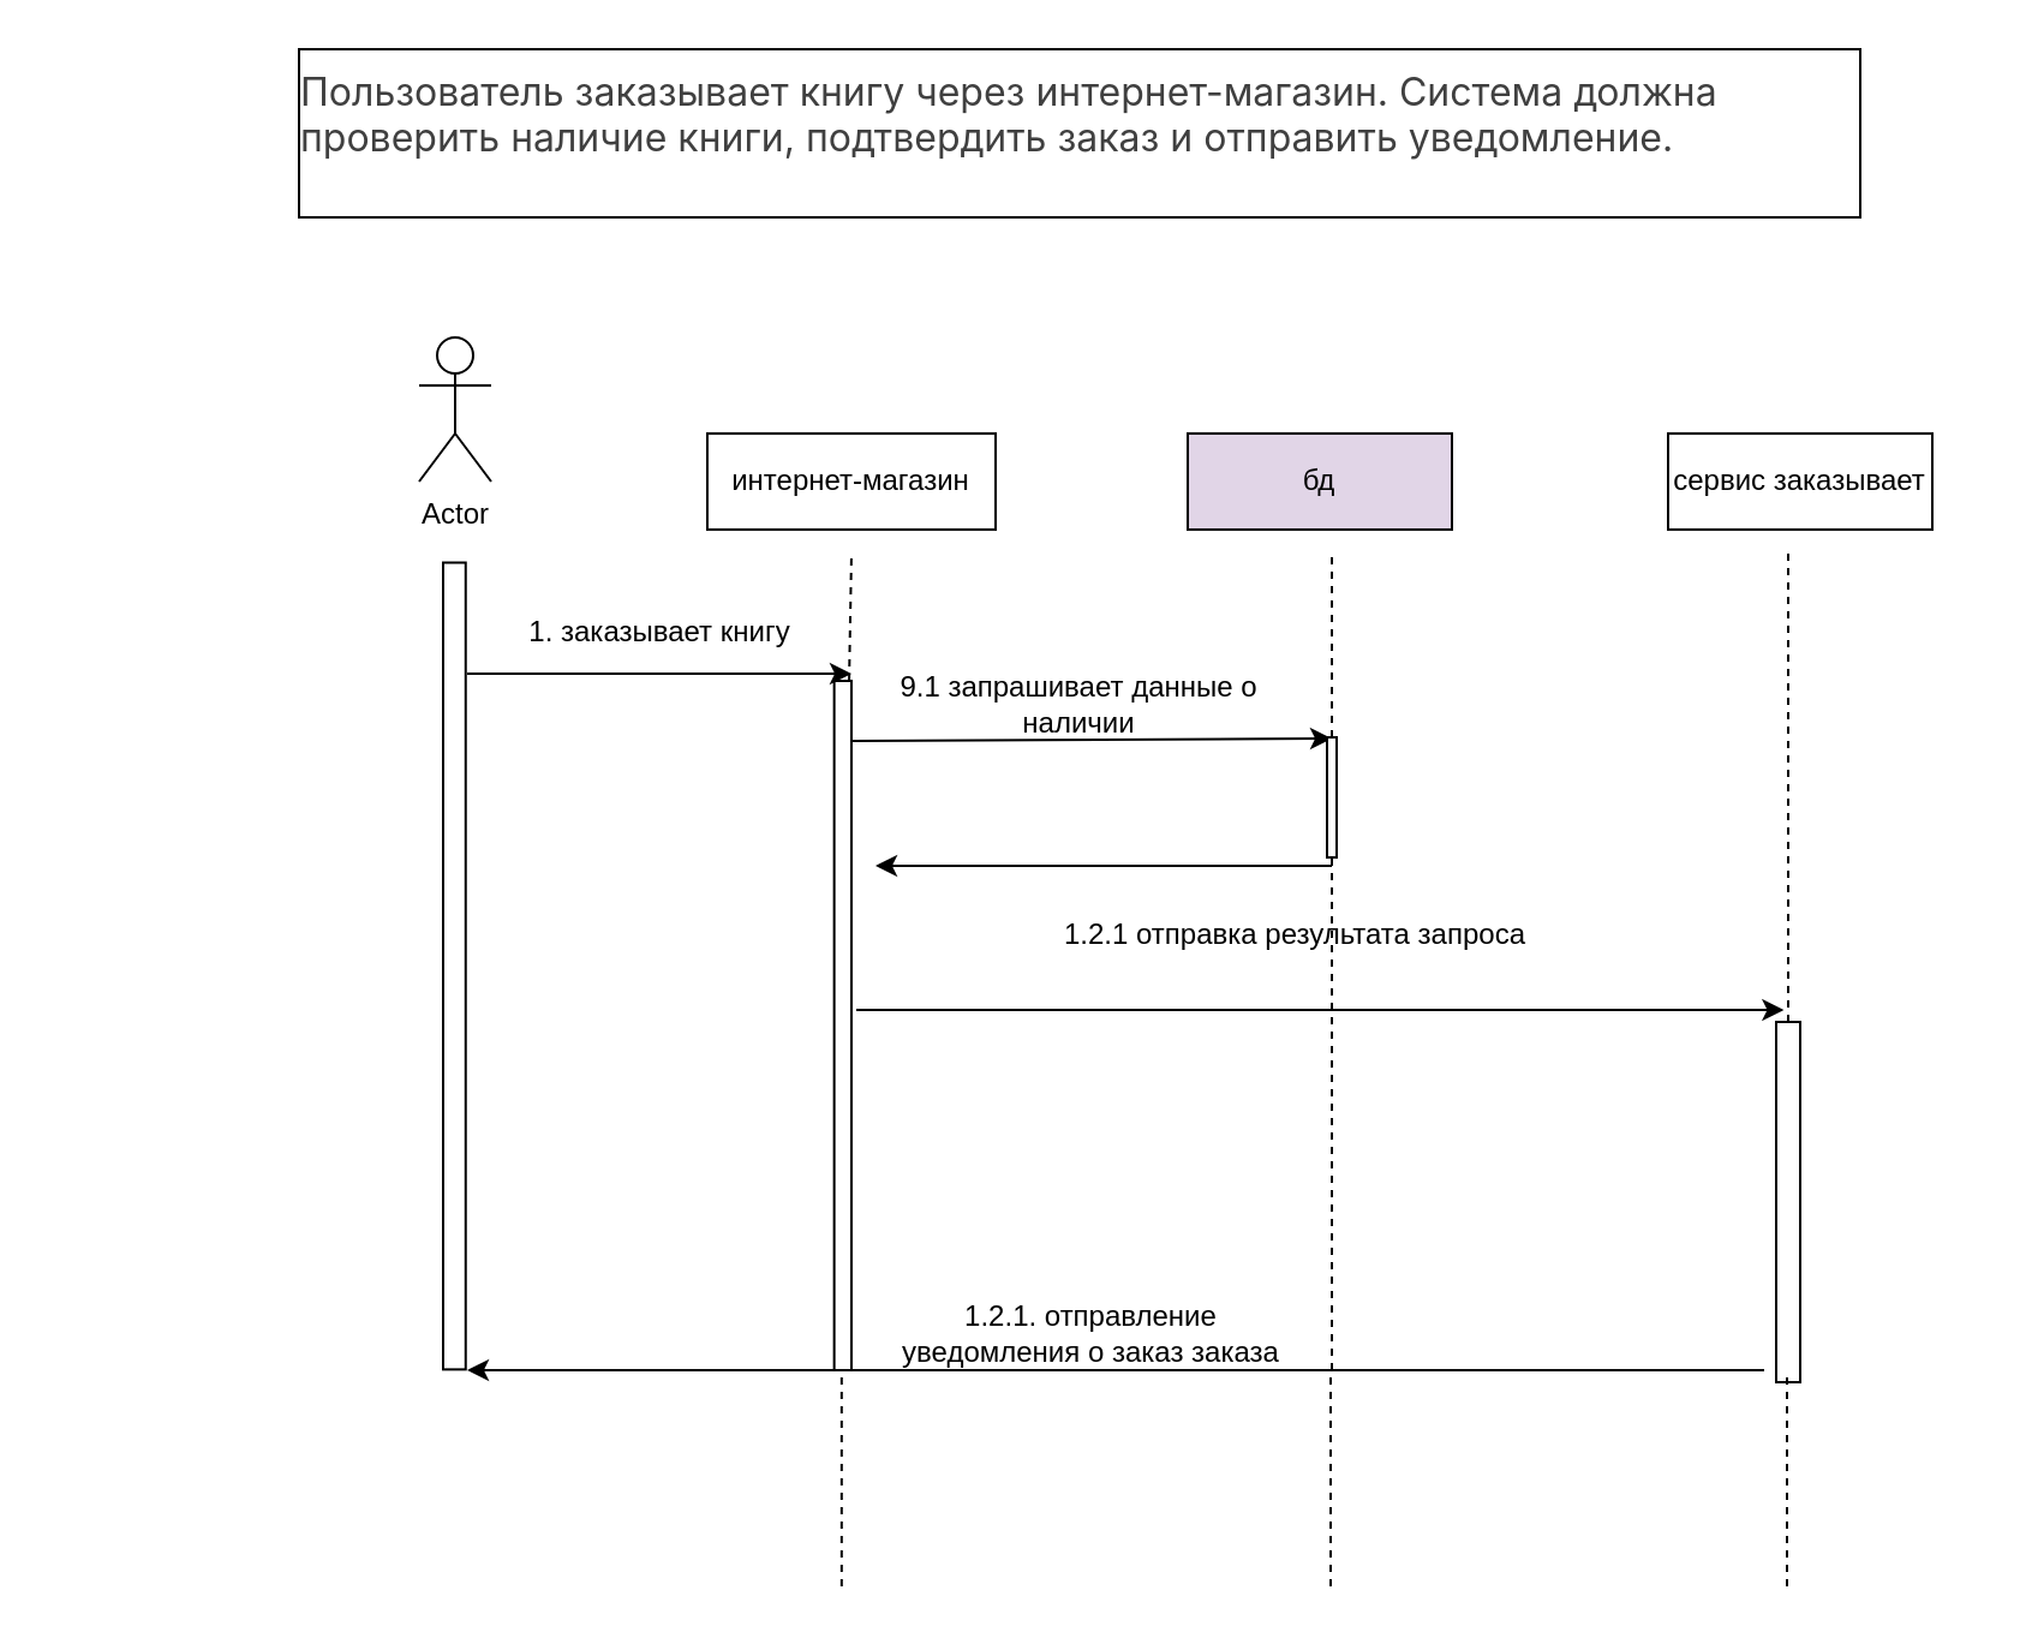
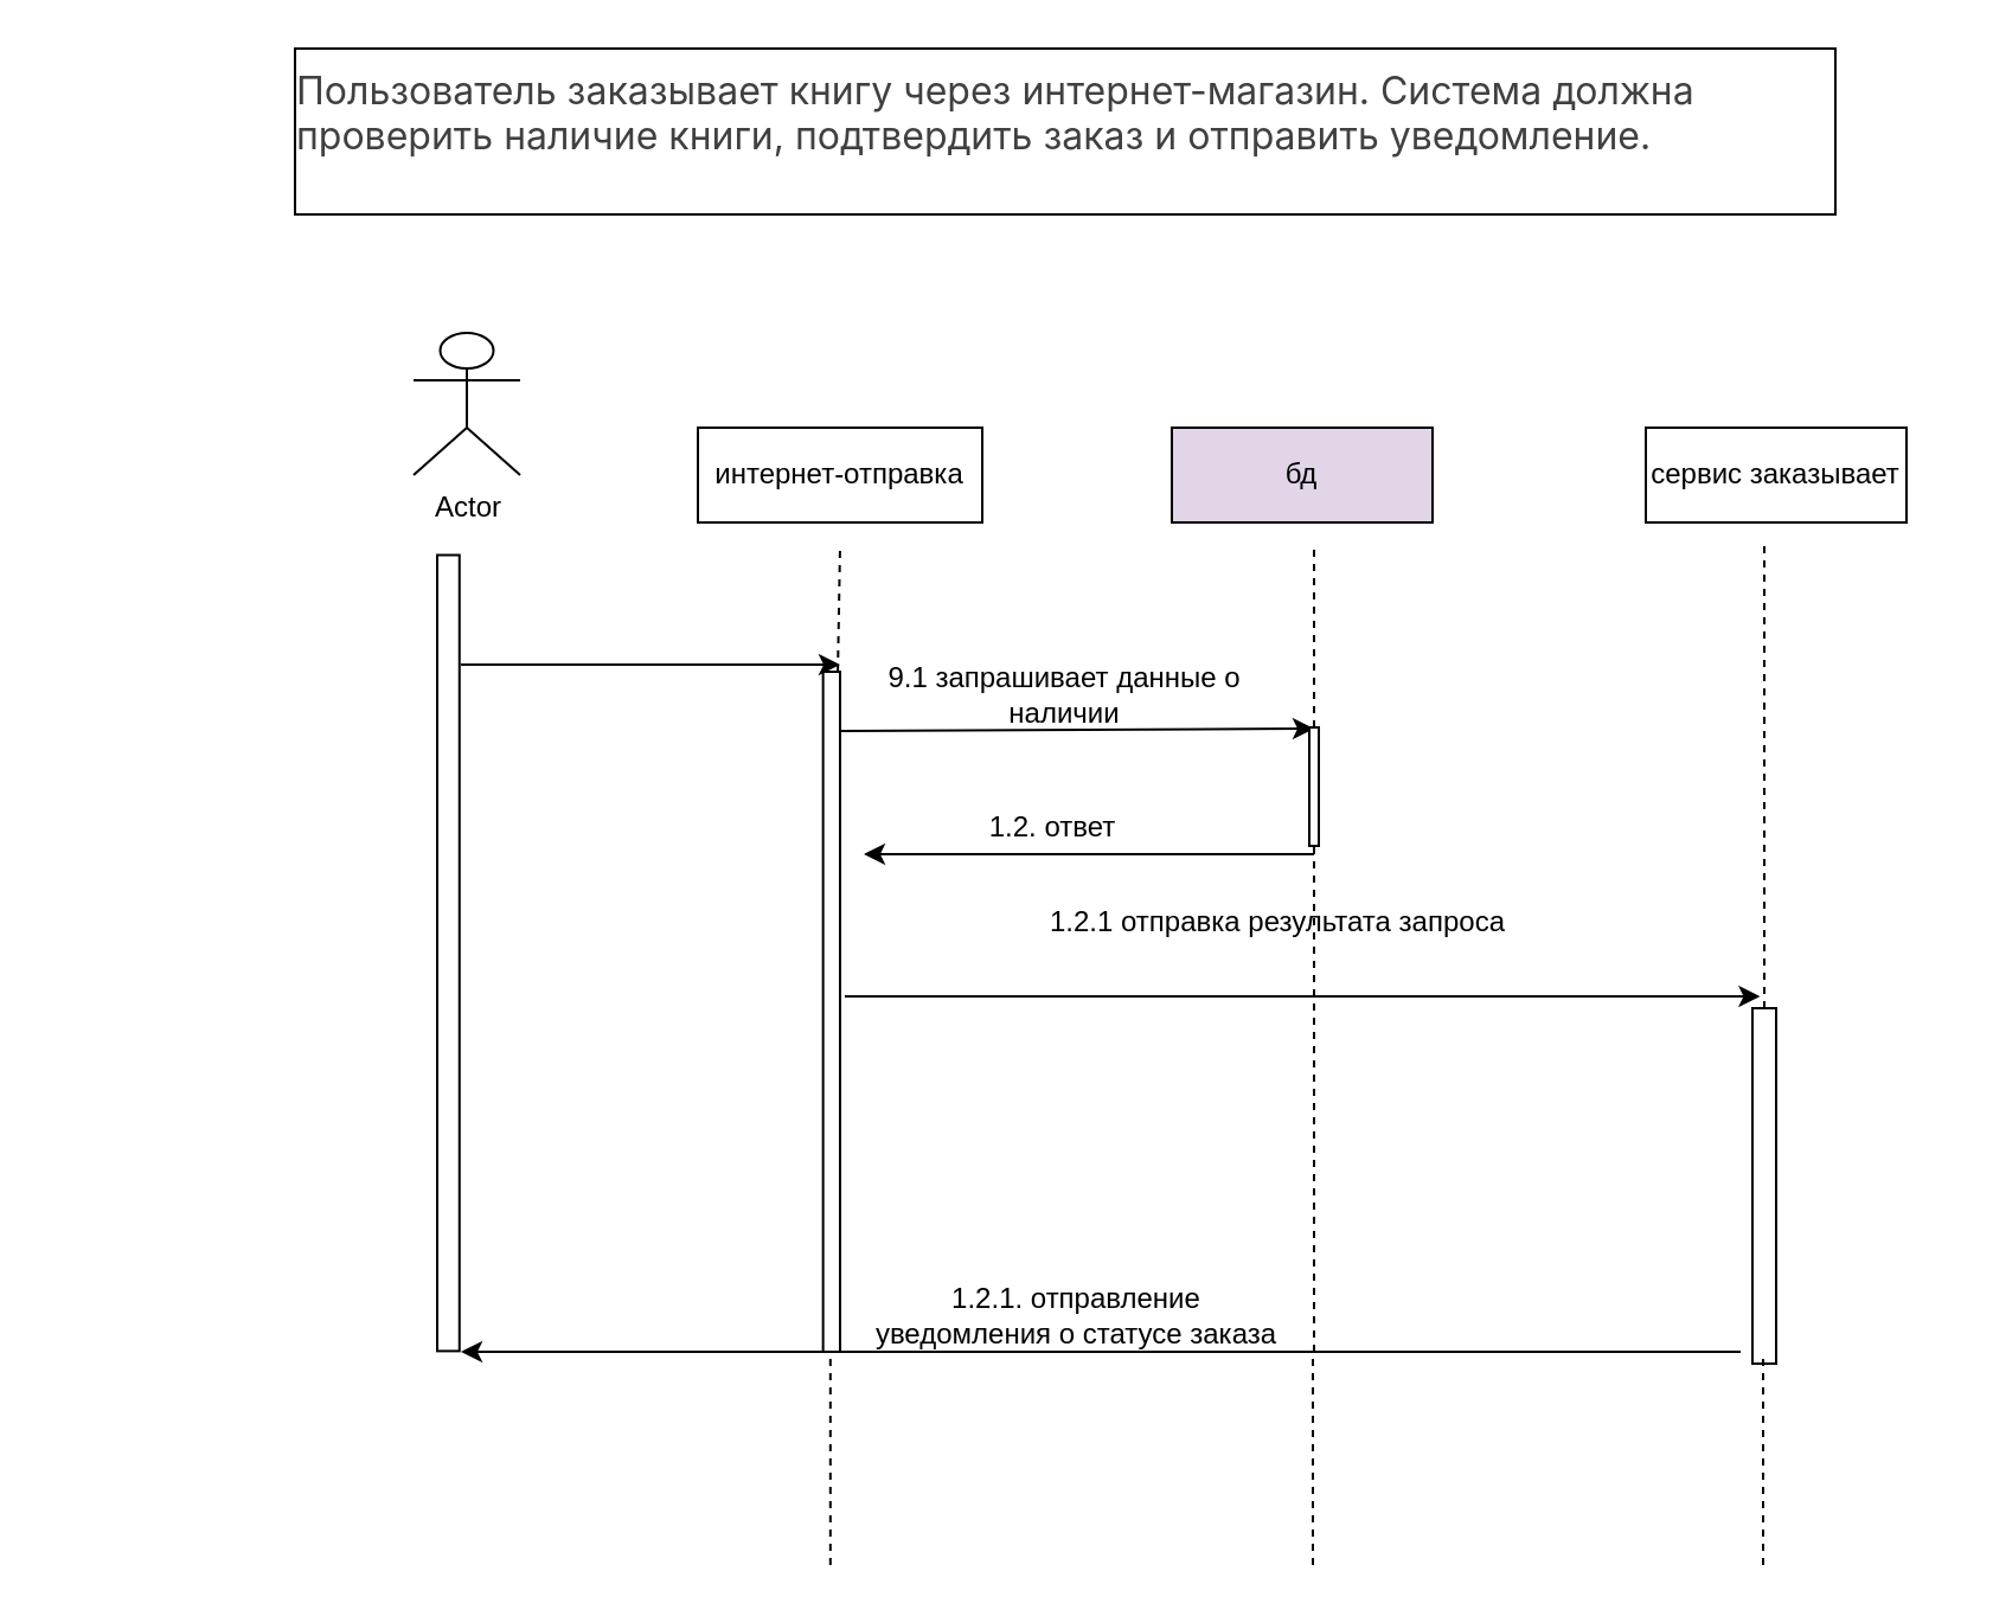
  <mxCell id="0" />
  <mxCell id="1" parent="0" />
  <mxCell id="2" value="&lt;p style=&quot;margin: calc(var(--ds-md-zoom)*12px)0; font-size: 16.002px; line-height: var(--ds-md-line-height); color: rgb(64, 64, 64); font-family: quote-cjk-patch, Inter, system-ui, -apple-system, BlinkMacSystemFont, &amp;quot;Segoe UI&amp;quot;, Roboto, &amp;quot;Noto Sans&amp;quot;, Ubuntu, Cantarell, &amp;quot;Helvetica Neue&amp;quot;, Oxygen, &amp;quot;Open Sans&amp;quot;, sans-serif; text-align: start; background-color: rgb(255, 255, 255);&quot; class=&quot;ds-markdown-paragraph&quot;&gt;Пользователь заказывает книгу через интернет-магазин. Система должна проверить наличие книги, подтвердить заказ и отправить уведомление.&lt;/p&gt;&lt;div&gt;&lt;br&gt;&lt;/div&gt;" style="rounded=0;whiteSpace=wrap;html=1;" vertex="1" parent="1"><mxGeometry x="124" y="20" width="650" height="70" as="geometry" /></mxCell>
- <mxCell id="3" value="Actor" style="shape=umlActor;verticalLabelPosition=bottom;verticalAlign=top;html=1;outlineConnect=0;" vertex="1" parent="1"><mxGeometry x="174" y="140" width="30" height="60" as="geometry" /></mxCell>
- <mxCell id="4" value="интернет-магазин" style="rounded=0;whiteSpace=wrap;html=1;" vertex="1" parent="1"><mxGeometry x="294" y="180" width="120" height="40" as="geometry" /></mxCell>
+ <mxCell id="3" value="Actor" style="shape=umlActor;verticalLabelPosition=bottom;verticalAlign=top;html=1;outlineConnect=0;" vertex="1" parent="1"><mxGeometry x="174" y="140" width="45" height="60" as="geometry" /></mxCell>
+ <mxCell id="4" value="интернет-отправка" style="rounded=0;whiteSpace=wrap;html=1;" vertex="1" parent="1"><mxGeometry x="294" y="180" width="120" height="40" as="geometry" /></mxCell>
  <mxCell id="5" value="бд" style="rounded=0;whiteSpace=wrap;html=1;fillColor=#e1d5e7;" vertex="1" parent="1"><mxGeometry x="494" y="180" width="110" height="40" as="geometry" /></mxCell>
  <mxCell id="6" value="сервис заказывает" style="rounded=0;whiteSpace=wrap;html=1;" vertex="1" parent="1"><mxGeometry x="694" y="180" width="110" height="40" as="geometry" /></mxCell>
  <mxCell id="7" style="edgeStyle=orthogonalEdgeStyle;rounded=0;orthogonalLoop=1;jettySize=auto;html=1;exitX=0.5;exitY=1;exitDx=0;exitDy=0;" edge="1" parent="1" source="5" target="5"><mxGeometry relative="1" as="geometry" /></mxCell>
  <mxCell id="8" value="" style="rounded=0;whiteSpace=wrap;html=1;rotation=90;" vertex="1" parent="1"><mxGeometry x="20.73" y="397.03" width="335.93" height="9.38" as="geometry" /></mxCell>
  <mxCell id="9" value="" style="endArrow=none;dashed=1;html=1;rounded=0;" edge="1" parent="1" source="13"><mxGeometry width="50" height="50" relative="1" as="geometry"><mxPoint x="353.5" y="520" as="sourcePoint" /><mxPoint x="354" y="230" as="targetPoint" /></mxGeometry></mxCell>
  <mxCell id="10" value="" style="endArrow=classic;html=1;rounded=0;" edge="1" parent="1"><mxGeometry width="50" height="50" relative="1" as="geometry"><mxPoint x="194" y="280" as="sourcePoint" /><mxPoint x="354" y="280" as="targetPoint" /></mxGeometry></mxCell>
- <mxCell id="11" value="1. заказывает&amp;nbsp;книгу" style="text;html=1;align=center;verticalAlign=middle;resizable=0;points=[];autosize=1;strokeColor=none;fillColor=none;" vertex="1" parent="1"><mxGeometry x="209" y="248" width="130" height="30" as="geometry" /></mxCell>
  <mxCell id="12" value="" style="endArrow=none;dashed=1;html=1;rounded=0;" edge="1" parent="1" target="13"><mxGeometry width="50" height="50" relative="1" as="geometry"><mxPoint x="353.5" y="520" as="sourcePoint" /><mxPoint x="354" y="230" as="targetPoint" /></mxGeometry></mxCell>
  <mxCell id="13" value="" style="rounded=0;whiteSpace=wrap;html=1;direction=south;" vertex="1" parent="1"><mxGeometry x="346.82" y="283" width="7.18" height="287" as="geometry" /></mxCell>
  <mxCell id="14" value="" style="endArrow=none;dashed=1;html=1;rounded=0;" edge="1" parent="1" source="18"><mxGeometry width="50" height="50" relative="1" as="geometry"><mxPoint x="554" y="500" as="sourcePoint" /><mxPoint x="554" y="230" as="targetPoint" /></mxGeometry></mxCell>
  <mxCell id="15" value="" style="endArrow=classic;html=1;rounded=0;exitX=0;exitY=1;exitDx=0;exitDy=0;" edge="1" parent="1" source="16"><mxGeometry width="50" height="50" relative="1" as="geometry"><mxPoint x="364" y="360" as="sourcePoint" /><mxPoint x="554" y="307" as="targetPoint" /></mxGeometry></mxCell>
  <mxCell id="16" value="9.1 запрашивает данные о наличии" style="text;html=1;align=center;verticalAlign=middle;whiteSpace=wrap;rounded=0;" vertex="1" parent="1"><mxGeometry x="354" y="278" width="190" height="30" as="geometry" /></mxCell>
  <mxCell id="17" value="" style="endArrow=none;dashed=1;html=1;rounded=0;" edge="1" parent="1" target="18"><mxGeometry width="50" height="50" relative="1" as="geometry"><mxPoint x="554" y="570" as="sourcePoint" /><mxPoint x="554" y="230" as="targetPoint" /></mxGeometry></mxCell>
  <mxCell id="18" value="" style="rounded=0;whiteSpace=wrap;html=1;rotation=90;" vertex="1" parent="1"><mxGeometry x="529" y="329.5" width="50" height="4" as="geometry" /></mxCell>
  <mxCell id="19" value="" style="endArrow=none;dashed=1;html=1;rounded=0;" edge="1" parent="1" source="24"><mxGeometry width="50" height="50" relative="1" as="geometry"><mxPoint x="744" y="500" as="sourcePoint" /><mxPoint x="744" y="230" as="targetPoint" /></mxGeometry></mxCell>
  <mxCell id="20" value="" style="endArrow=classic;html=1;rounded=0;" edge="1" parent="1"><mxGeometry width="50" height="50" relative="1" as="geometry"><mxPoint x="554" y="360" as="sourcePoint" /><mxPoint x="364" y="360" as="targetPoint" /></mxGeometry></mxCell>
+ <mxCell id="21" value="1.2. ответ" style="text;html=1;align=center;verticalAlign=middle;whiteSpace=wrap;rounded=0;" vertex="1" parent="1"><mxGeometry x="414" y="333.5" width="60" height="30" as="geometry" /></mxCell>
  <mxCell id="22" value="" style="endArrow=classic;html=1;rounded=0;" edge="1" parent="1"><mxGeometry width="50" height="50" relative="1" as="geometry"><mxPoint x="356" y="420" as="sourcePoint" /><mxPoint x="742.2" y="420" as="targetPoint" /></mxGeometry></mxCell>
  <mxCell id="23" value="" style="endArrow=none;dashed=1;html=1;rounded=0;" edge="1" parent="1" target="24"><mxGeometry width="50" height="50" relative="1" as="geometry"><mxPoint x="744" y="500" as="sourcePoint" /><mxPoint x="744" y="230" as="targetPoint" /></mxGeometry></mxCell>
  <mxCell id="24" value="" style="rounded=0;whiteSpace=wrap;html=1;rotation=90;" vertex="1" parent="1"><mxGeometry x="669" y="495" width="150" height="10" as="geometry" /></mxCell>
  <mxCell id="25" value="1.2.1 отправка результата запроса" style="text;html=1;align=center;verticalAlign=middle;whiteSpace=wrap;rounded=0;" vertex="1" parent="1"><mxGeometry x="414" y="374.07" width="250" height="30" as="geometry" /></mxCell>
  <mxCell id="26" value="" style="endArrow=classic;html=1;rounded=0;" edge="1" parent="1"><mxGeometry width="50" height="50" relative="1" as="geometry"><mxPoint x="734" y="570" as="sourcePoint" /><mxPoint x="194" y="570" as="targetPoint" /></mxGeometry></mxCell>
- <mxCell id="27" value="1.2.1. отправление уведомления о заказ заказа" style="text;html=1;align=center;verticalAlign=middle;whiteSpace=wrap;rounded=0;" vertex="1" parent="1"><mxGeometry x="364" y="540" width="180" height="30" as="geometry" /></mxCell>
+ <mxCell id="27" value="1.2.1. отправление уведомления о статусе заказа" style="text;html=1;align=center;verticalAlign=middle;whiteSpace=wrap;rounded=0;" vertex="1" parent="1"><mxGeometry x="364" y="540" width="180" height="30" as="geometry" /></mxCell>
  <mxCell id="28" value="" style="endArrow=none;dashed=1;html=1;rounded=0;" edge="1" parent="1"><mxGeometry width="50" height="50" relative="1" as="geometry"><mxPoint x="349.91" y="660" as="sourcePoint" /><mxPoint x="349.91" y="570" as="targetPoint" /></mxGeometry></mxCell>
  <mxCell id="29" value="" style="endArrow=none;dashed=1;html=1;rounded=0;" edge="1" parent="1"><mxGeometry width="50" height="50" relative="1" as="geometry"><mxPoint x="553.5" y="660" as="sourcePoint" /><mxPoint x="553.5" y="570" as="targetPoint" /></mxGeometry></mxCell>
  <mxCell id="30" value="" style="endArrow=none;dashed=1;html=1;rounded=0;" edge="1" parent="1"><mxGeometry width="50" height="50" relative="1" as="geometry"><mxPoint x="743.5" y="660" as="sourcePoint" /><mxPoint x="743.5" y="570" as="targetPoint" /></mxGeometry></mxCell>
